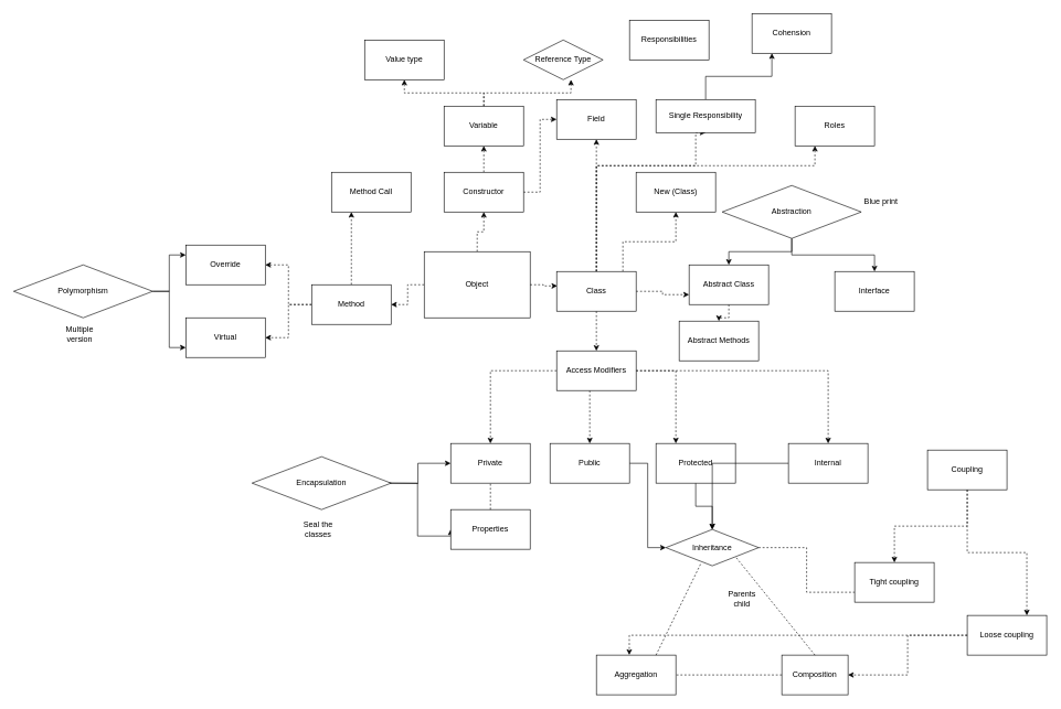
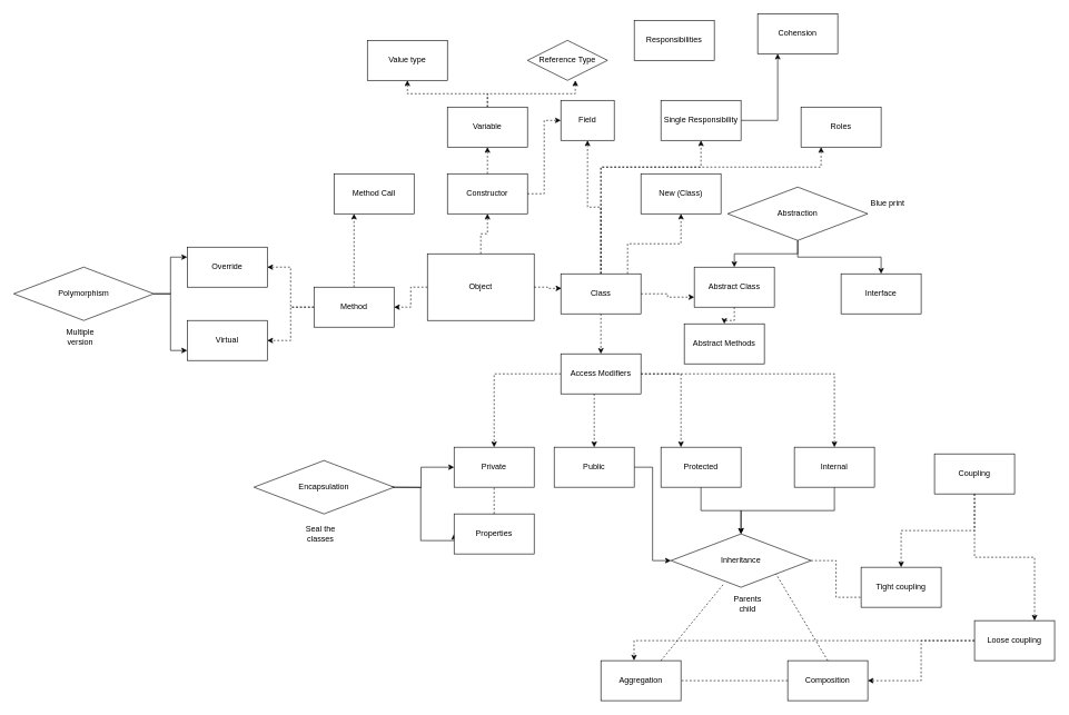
  <mxCell id="0" />
  <mxCell id="1" parent="0" />
  <mxCell id="2" style="edgeStyle=orthogonalEdgeStyle;rounded=0;orthogonalLoop=1;jettySize=auto;html=1;entryX=0;entryY=0.5;entryDx=0;entryDy=0;" parent="1" target="15" edge="1"><mxGeometry relative="1" as="geometry"><mxPoint x="580" y="730" as="sourcePoint" /></mxGeometry></mxCell>
  <mxCell id="3" style="edgeStyle=orthogonalEdgeStyle;rounded=0;orthogonalLoop=1;jettySize=auto;html=1;entryX=0;entryY=0.5;entryDx=0;entryDy=0;" parent="1" target="27" edge="1"><mxGeometry relative="1" as="geometry"><mxPoint x="580" y="730" as="sourcePoint" /><Array as="points"><mxPoint x="630" y="730" /><mxPoint x="630" y="810" /></Array></mxGeometry></mxCell>
  <mxCell id="4" style="edgeStyle=orthogonalEdgeStyle;rounded=0;orthogonalLoop=1;jettySize=auto;html=1;entryX=0.5;entryY=0;entryDx=0;entryDy=0;dashed=1;" parent="1" source="10" target="24" edge="1"><mxGeometry relative="1" as="geometry" /></mxCell>
  <mxCell id="5" style="edgeStyle=orthogonalEdgeStyle;rounded=0;orthogonalLoop=1;jettySize=auto;html=1;entryX=0;entryY=0.75;entryDx=0;entryDy=0;dashed=1;" parent="1" source="10" target="12" edge="1"><mxGeometry relative="1" as="geometry" /></mxCell>
  <mxCell id="6" style="edgeStyle=orthogonalEdgeStyle;rounded=0;orthogonalLoop=1;jettySize=auto;html=1;dashed=1;" parent="1" source="10" target="48" edge="1"><mxGeometry relative="1" as="geometry"><Array as="points"><mxPoint x="940" y="365" /><mxPoint x="1020" y="365" /></Array></mxGeometry></mxCell>
  <mxCell id="7" style="edgeStyle=orthogonalEdgeStyle;rounded=0;orthogonalLoop=1;jettySize=auto;html=1;dashed=1;" edge="1" parent="1" source="10" target="47"><mxGeometry relative="1" as="geometry" /></mxCell>
  <mxCell id="8" style="edgeStyle=orthogonalEdgeStyle;rounded=0;orthogonalLoop=1;jettySize=auto;html=1;entryX=0.5;entryY=1;entryDx=0;entryDy=0;dashed=1;" edge="1" parent="1" source="10" target="77"><mxGeometry relative="1" as="geometry"><mxPoint x="940" y="220" as="targetPoint" /><Array as="points"><mxPoint x="900" y="250" /><mxPoint x="1050" y="250" /></Array></mxGeometry></mxCell>
  <mxCell id="9" style="edgeStyle=orthogonalEdgeStyle;rounded=0;orthogonalLoop=1;jettySize=auto;html=1;dashed=1;" edge="1" parent="1" source="10"><mxGeometry relative="1" as="geometry"><mxPoint x="1230" y="220" as="targetPoint" /><Array as="points"><mxPoint x="900" y="250" /><mxPoint x="1230" y="250" /></Array></mxGeometry></mxCell>
  <mxCell id="10" value="Class" style="rounded=0;whiteSpace=wrap;html=1;" parent="1" vertex="1"><mxGeometry x="840" y="410" width="120" height="60" as="geometry" /></mxCell>
  <mxCell id="11" style="edgeStyle=orthogonalEdgeStyle;rounded=0;orthogonalLoop=1;jettySize=auto;html=1;entryX=0.5;entryY=0;entryDx=0;entryDy=0;dashed=1;" parent="1" source="12" target="14" edge="1"><mxGeometry relative="1" as="geometry" /></mxCell>
  <mxCell id="12" value="Abstract Class" style="rounded=0;whiteSpace=wrap;html=1;" parent="1" vertex="1"><mxGeometry x="1040" y="400" width="120" height="60" as="geometry" /></mxCell>
  <mxCell id="13" value="Interface" style="rounded=0;whiteSpace=wrap;html=1;" parent="1" vertex="1"><mxGeometry x="1260" y="410" width="120" height="60" as="geometry" /></mxCell>
  <mxCell id="14" value="Abstract Methods" style="rounded=0;whiteSpace=wrap;html=1;" parent="1" vertex="1"><mxGeometry x="1025" y="485" width="120" height="60" as="geometry" /></mxCell>
  <mxCell id="15" value="Private" style="rounded=0;whiteSpace=wrap;html=1;" parent="1" vertex="1"><mxGeometry x="680" y="670" width="120" height="60" as="geometry" /></mxCell>
  <mxCell id="16" style="edgeStyle=orthogonalEdgeStyle;rounded=0;orthogonalLoop=1;jettySize=auto;html=1;entryX=0;entryY=0.5;entryDx=0;entryDy=0;" parent="1" source="17" target="34" edge="1"><mxGeometry relative="1" as="geometry" /></mxCell>
  <mxCell id="17" value="Public" style="rounded=0;whiteSpace=wrap;html=1;" parent="1" vertex="1"><mxGeometry x="830" y="670" width="120" height="60" as="geometry" /></mxCell>
  <mxCell id="18" style="edgeStyle=orthogonalEdgeStyle;rounded=0;orthogonalLoop=1;jettySize=auto;html=1;" parent="1" source="19" target="34" edge="1"><mxGeometry relative="1" as="geometry" /></mxCell>
  <mxCell id="19" value="Protected" style="rounded=0;whiteSpace=wrap;html=1;" parent="1" vertex="1"><mxGeometry x="990" y="670" width="120" height="60" as="geometry" /></mxCell>
  <mxCell id="20" style="edgeStyle=orthogonalEdgeStyle;rounded=0;orthogonalLoop=1;jettySize=auto;html=1;dashed=1;" parent="1" source="24" target="15" edge="1"><mxGeometry relative="1" as="geometry" /></mxCell>
  <mxCell id="21" value="" style="edgeStyle=orthogonalEdgeStyle;rounded=0;orthogonalLoop=1;jettySize=auto;html=1;dashed=1;" parent="1" source="24" target="17" edge="1"><mxGeometry relative="1" as="geometry"><Array as="points"><mxPoint x="890" y="610" /><mxPoint x="890" y="610" /></Array></mxGeometry></mxCell>
  <mxCell id="22" style="edgeStyle=orthogonalEdgeStyle;rounded=0;orthogonalLoop=1;jettySize=auto;html=1;entryX=0.25;entryY=0;entryDx=0;entryDy=0;dashed=1;" parent="1" source="24" target="19" edge="1"><mxGeometry relative="1" as="geometry" /></mxCell>
  <mxCell id="23" style="edgeStyle=orthogonalEdgeStyle;rounded=0;orthogonalLoop=1;jettySize=auto;html=1;entryX=0.5;entryY=0;entryDx=0;entryDy=0;dashed=1;" parent="1" source="24" target="26" edge="1"><mxGeometry relative="1" as="geometry" /></mxCell>
  <mxCell id="24" value="Access Modifiers" style="rounded=0;whiteSpace=wrap;html=1;" parent="1" vertex="1"><mxGeometry x="840" y="530" width="120" height="60" as="geometry" /></mxCell>
  <mxCell id="25" style="edgeStyle=orthogonalEdgeStyle;rounded=0;orthogonalLoop=1;jettySize=auto;html=1;" parent="1" source="26" target="34" edge="1"><mxGeometry relative="1" as="geometry" /></mxCell>
  <mxCell id="26" value="Internal" style="rounded=0;whiteSpace=wrap;html=1;" parent="1" vertex="1"><mxGeometry x="1190" y="670" width="120" height="60" as="geometry" /></mxCell>
  <mxCell id="27" value="Properties" style="rounded=0;whiteSpace=wrap;html=1;" parent="1" vertex="1"><mxGeometry x="680" y="770" width="120" height="60" as="geometry" /></mxCell>
  <mxCell id="28" style="edgeStyle=orthogonalEdgeStyle;rounded=0;orthogonalLoop=1;jettySize=auto;html=1;entryX=0.5;entryY=0;entryDx=0;entryDy=0;" parent="1" source="30" target="12" edge="1"><mxGeometry relative="1" as="geometry" /></mxCell>
  <mxCell id="29" style="edgeStyle=orthogonalEdgeStyle;rounded=0;orthogonalLoop=1;jettySize=auto;html=1;entryX=0.5;entryY=0;entryDx=0;entryDy=0;" parent="1" source="30" target="13" edge="1"><mxGeometry relative="1" as="geometry" /></mxCell>
  <mxCell id="30" value="Abstraction" style="rhombus;whiteSpace=wrap;html=1;" parent="1" vertex="1"><mxGeometry x="1090" y="280" width="210" height="80" as="geometry" /></mxCell>
  <mxCell id="31" value="" style="endArrow=none;html=1;rounded=0;entryX=0.5;entryY=1;entryDx=0;entryDy=0;exitX=0.5;exitY=0;exitDx=0;exitDy=0;dashed=1;" parent="1" source="27" target="15" edge="1"><mxGeometry width="50" height="50" relative="1" as="geometry"><mxPoint x="910" y="760" as="sourcePoint" /><mxPoint x="960" y="710" as="targetPoint" /></mxGeometry></mxCell>
  <mxCell id="32" value="Encapsulation" style="rhombus;whiteSpace=wrap;html=1;" parent="1" vertex="1"><mxGeometry x="380" y="690" width="210" height="80" as="geometry" /></mxCell>
  <mxCell id="33" style="edgeStyle=orthogonalEdgeStyle;rounded=0;orthogonalLoop=1;jettySize=auto;html=1;entryX=0;entryY=0.75;entryDx=0;entryDy=0;dashed=1;endArrow=none;" edge="1" parent="1" source="34" target="73"><mxGeometry relative="1" as="geometry" /></mxCell>
- <mxCell id="34" value="Inheritance" style="rhombus;whiteSpace=wrap;html=1;" parent="1" vertex="1"><mxGeometry x="1005" y="800" width="140" height="55" as="geometry" /></mxCell>
+ <mxCell id="34" value="Inheritance" style="rhombus;whiteSpace=wrap;html=1;" parent="1" vertex="1"><mxGeometry x="1005" y="800" width="210" height="80" as="geometry" /></mxCell>
  <mxCell id="35" style="edgeStyle=orthogonalEdgeStyle;rounded=0;orthogonalLoop=1;jettySize=auto;html=1;entryX=0;entryY=0.25;entryDx=0;entryDy=0;" parent="1" source="37" target="50" edge="1"><mxGeometry relative="1" as="geometry" /></mxCell>
  <mxCell id="36" style="edgeStyle=orthogonalEdgeStyle;rounded=0;orthogonalLoop=1;jettySize=auto;html=1;entryX=0;entryY=0.75;entryDx=0;entryDy=0;" parent="1" source="37" target="51" edge="1"><mxGeometry relative="1" as="geometry" /></mxCell>
  <mxCell id="37" value="Polymorphism" style="rhombus;whiteSpace=wrap;html=1;" parent="1" vertex="1"><mxGeometry x="20" y="400" width="210" height="80" as="geometry" /></mxCell>
  <mxCell id="38" value="Aggregation" style="rounded=0;whiteSpace=wrap;html=1;" parent="1" vertex="1"><mxGeometry x="900" y="990" width="120" height="60" as="geometry" /></mxCell>
- <mxCell id="39" value="Composition" style="rounded=0;whiteSpace=wrap;html=1;" parent="1" vertex="1"><mxGeometry x="1180" y="990" width="100" height="60" as="geometry" /></mxCell>
+ <mxCell id="39" value="Composition" style="rounded=0;whiteSpace=wrap;html=1;" parent="1" vertex="1"><mxGeometry x="1180" y="990" width="120" height="60" as="geometry" /></mxCell>
  <mxCell id="40" style="edgeStyle=orthogonalEdgeStyle;rounded=0;orthogonalLoop=1;jettySize=auto;html=1;dashed=1;" parent="1" source="42" target="58" edge="1"><mxGeometry relative="1" as="geometry" /></mxCell>
  <mxCell id="41" style="edgeStyle=orthogonalEdgeStyle;rounded=0;orthogonalLoop=1;jettySize=auto;html=1;entryX=0;entryY=0.5;entryDx=0;entryDy=0;dashed=1;" edge="1" parent="1" source="42" target="47"><mxGeometry relative="1" as="geometry" /></mxCell>
  <mxCell id="42" value="Constructor" style="rounded=0;whiteSpace=wrap;html=1;" parent="1" vertex="1"><mxGeometry x="670" y="260" width="120" height="60" as="geometry" /></mxCell>
  <mxCell id="43" style="edgeStyle=orthogonalEdgeStyle;rounded=0;orthogonalLoop=1;jettySize=auto;html=1;entryX=1;entryY=0.5;entryDx=0;entryDy=0;dashed=1;" parent="1" source="46" target="51" edge="1"><mxGeometry relative="1" as="geometry" /></mxCell>
  <mxCell id="44" style="edgeStyle=orthogonalEdgeStyle;rounded=0;orthogonalLoop=1;jettySize=auto;html=1;entryX=1;entryY=0.5;entryDx=0;entryDy=0;dashed=1;" parent="1" source="46" target="50" edge="1"><mxGeometry relative="1" as="geometry" /></mxCell>
  <mxCell id="45" style="edgeStyle=orthogonalEdgeStyle;rounded=0;orthogonalLoop=1;jettySize=auto;html=1;entryX=0.25;entryY=1;entryDx=0;entryDy=0;dashed=1;" parent="1" source="46" target="49" edge="1"><mxGeometry relative="1" as="geometry" /></mxCell>
  <mxCell id="46" value="Method" style="rounded=0;whiteSpace=wrap;html=1;" parent="1" vertex="1"><mxGeometry x="470" y="430" width="120" height="60" as="geometry" /></mxCell>
- <mxCell id="47" value="Field" style="rounded=0;whiteSpace=wrap;html=1;" parent="1" vertex="1"><mxGeometry x="840" y="150" width="120" height="60" as="geometry" /></mxCell>
+ <mxCell id="47" value="Field" style="rounded=0;whiteSpace=wrap;html=1;" parent="1" vertex="1"><mxGeometry x="840" y="150" width="80" height="60" as="geometry" /></mxCell>
  <mxCell id="48" value="New (Class)" style="rounded=0;whiteSpace=wrap;html=1;" parent="1" vertex="1"><mxGeometry x="960" y="260" width="120" height="60" as="geometry" /></mxCell>
  <mxCell id="49" value="Method Call" style="rounded=0;whiteSpace=wrap;html=1;" parent="1" vertex="1"><mxGeometry x="500" y="260" width="120" height="60" as="geometry" /></mxCell>
  <mxCell id="50" value="Override" style="rounded=0;whiteSpace=wrap;html=1;" parent="1" vertex="1"><mxGeometry x="280" y="370" width="120" height="60" as="geometry" /></mxCell>
  <mxCell id="51" value="Virtual" style="rounded=0;whiteSpace=wrap;html=1;" parent="1" vertex="1"><mxGeometry x="280" y="480" width="120" height="60" as="geometry" /></mxCell>
  <mxCell id="52" style="edgeStyle=orthogonalEdgeStyle;rounded=0;orthogonalLoop=1;jettySize=auto;html=1;entryX=1;entryY=0.5;entryDx=0;entryDy=0;dashed=1;" parent="1" source="54" target="46" edge="1"><mxGeometry relative="1" as="geometry" /></mxCell>
  <mxCell id="53" style="edgeStyle=orthogonalEdgeStyle;rounded=0;orthogonalLoop=1;jettySize=auto;html=1;entryX=0.5;entryY=1;entryDx=0;entryDy=0;dashed=1;" parent="1" source="54" target="42" edge="1"><mxGeometry relative="1" as="geometry" /></mxCell>
  <mxCell id="54" value="Object" style="rounded=0;whiteSpace=wrap;html=1;" parent="1" vertex="1"><mxGeometry x="640" y="380" width="160" height="100" as="geometry" /></mxCell>
  <mxCell id="55" value="Value type" style="rounded=0;whiteSpace=wrap;html=1;" parent="1" vertex="1"><mxGeometry x="550" y="60" width="120" height="60" as="geometry" /></mxCell>
  <mxCell id="56" value="Reference Type" style="rhombus;whiteSpace=wrap;html=1;" parent="1" vertex="1"><mxGeometry y="60" width="120" height="60" as="geometry" x="790" /></mxCell>
  <mxCell id="57" style="edgeStyle=orthogonalEdgeStyle;rounded=0;orthogonalLoop=1;jettySize=auto;html=1;entryX=0.5;entryY=1;entryDx=0;entryDy=0;dashed=1;" parent="1" source="58" target="55" edge="1"><mxGeometry relative="1" as="geometry" /></mxCell>
  <mxCell id="58" value="Variable" style="rounded=0;whiteSpace=wrap;html=1;" parent="1" vertex="1"><mxGeometry x="670" y="160" width="120" height="60" as="geometry" /></mxCell>
  <mxCell id="59" value="" style="endArrow=none;html=1;rounded=0;entryX=0.378;entryY=0.932;entryDx=0;entryDy=0;exitX=0.75;exitY=0;exitDx=0;exitDy=0;dashed=1;entryPerimeter=0;" parent="1" source="38" target="34" edge="1"><mxGeometry width="50" height="50" relative="1" as="geometry"><mxPoint x="750" y="780" as="sourcePoint" /><mxPoint x="750" y="740" as="targetPoint" /></mxGeometry></mxCell>
  <mxCell id="60" value="" style="endArrow=none;html=1;rounded=0;entryX=1;entryY=1;entryDx=0;entryDy=0;exitX=0.5;exitY=0;exitDx=0;exitDy=0;dashed=1;" parent="1" source="39" target="34" edge="1"><mxGeometry width="50" height="50" relative="1" as="geometry"><mxPoint x="1000" y="1010" as="sourcePoint" /><mxPoint x="1094" y="885" as="targetPoint" /></mxGeometry></mxCell>
  <mxCell id="61" value="" style="endArrow=none;html=1;rounded=0;entryX=1;entryY=0.5;entryDx=0;entryDy=0;exitX=0;exitY=0.5;exitDx=0;exitDy=0;dashed=1;" parent="1" source="39" target="38" edge="1"><mxGeometry width="50" height="50" relative="1" as="geometry"><mxPoint x="1250" y="1000" as="sourcePoint" /><mxPoint x="1173" y="870" as="targetPoint" /></mxGeometry></mxCell>
  <mxCell id="62" style="edgeStyle=orthogonalEdgeStyle;rounded=0;orthogonalLoop=1;jettySize=auto;html=1;entryX=0.597;entryY=1.001;entryDx=0;entryDy=0;entryPerimeter=0;dashed=1;" parent="1" source="58" target="56" edge="1"><mxGeometry relative="1" as="geometry" /></mxCell>
  <mxCell id="63" value="Seal the classes" style="text;html=1;strokeColor=none;fillColor=none;align=center;verticalAlign=middle;whiteSpace=wrap;rounded=0;" parent="1" vertex="1"><mxGeometry x="450" y="785" width="60" height="30" as="geometry" /></mxCell>
  <mxCell id="64" style="edgeStyle=orthogonalEdgeStyle;rounded=0;orthogonalLoop=1;jettySize=auto;html=1;entryX=0.007;entryY=0.364;entryDx=0;entryDy=0;entryPerimeter=0;dashed=1;" parent="1" source="54" target="10" edge="1"><mxGeometry relative="1" as="geometry" /></mxCell>
  <mxCell id="65" value="Multiple version" style="text;html=1;strokeColor=none;fillColor=none;align=center;verticalAlign=middle;whiteSpace=wrap;rounded=0;" parent="1" vertex="1"><mxGeometry x="90" y="490" width="60" height="30" as="geometry" /></mxCell>
  <mxCell id="66" value="Parents child" style="text;html=1;strokeColor=none;fillColor=none;align=center;verticalAlign=middle;whiteSpace=wrap;rounded=0;" parent="1" vertex="1"><mxGeometry x="1090" y="890" width="60" height="30" as="geometry" /></mxCell>
  <mxCell id="67" value="Blue print" style="text;html=1;strokeColor=none;fillColor=none;align=center;verticalAlign=middle;whiteSpace=wrap;rounded=0;" parent="1" vertex="1"><mxGeometry x="1300" y="290" width="60" height="30" as="geometry" /></mxCell>
  <mxCell id="68" style="edgeStyle=orthogonalEdgeStyle;rounded=0;orthogonalLoop=1;jettySize=auto;html=1;entryX=0.5;entryY=0;entryDx=0;entryDy=0;dashed=1;" edge="1" parent="1" source="70" target="73"><mxGeometry relative="1" as="geometry" /></mxCell>
  <mxCell id="69" style="edgeStyle=orthogonalEdgeStyle;rounded=0;orthogonalLoop=1;jettySize=auto;html=1;entryX=0.75;entryY=0;entryDx=0;entryDy=0;dashed=1;" edge="1" parent="1" source="70" target="72"><mxGeometry relative="1" as="geometry" /></mxCell>
  <mxCell id="70" value="Coupling" style="rounded=0;whiteSpace=wrap;html=1;" vertex="1" parent="1"><mxGeometry x="1400" y="680" width="120" height="60" as="geometry" /></mxCell>
  <mxCell id="71" style="edgeStyle=orthogonalEdgeStyle;rounded=0;orthogonalLoop=1;jettySize=auto;html=1;dashed=1;" edge="1" parent="1" source="72" target="39"><mxGeometry relative="1" as="geometry" /></mxCell>
  <mxCell id="72" value="Loose coupling" style="rounded=0;whiteSpace=wrap;html=1;" vertex="1" parent="1"><mxGeometry x="1460" y="930" width="120" height="60" as="geometry" /></mxCell>
  <mxCell id="73" value="Tight coupling" style="rounded=0;whiteSpace=wrap;html=1;" vertex="1" parent="1"><mxGeometry x="1290" y="850" width="120" height="60" as="geometry" /></mxCell>
  <mxCell id="74" style="edgeStyle=orthogonalEdgeStyle;rounded=0;orthogonalLoop=1;jettySize=auto;html=1;entryX=0.414;entryY=-0.004;entryDx=0;entryDy=0;entryPerimeter=0;dashed=1;" edge="1" parent="1" source="72" target="38"><mxGeometry relative="1" as="geometry" /></mxCell>
  <mxCell id="75" value="Responsibilities" style="rounded=0;whiteSpace=wrap;html=1;" vertex="1" parent="1"><mxGeometry x="950" y="30" width="120" height="60" as="geometry" /></mxCell>
  <mxCell id="76" style="edgeStyle=orthogonalEdgeStyle;rounded=0;orthogonalLoop=1;jettySize=auto;html=1;entryX=0.25;entryY=1;entryDx=0;entryDy=0;" edge="1" parent="1" source="77" target="79"><mxGeometry relative="1" as="geometry" /></mxCell>
- <mxCell id="77" value="Single Responsibility" style="rounded=0;whiteSpace=wrap;html=1;" vertex="1" parent="1"><mxGeometry x="990" y="150" width="150" height="50" as="geometry" /></mxCell>
+ <mxCell id="77" value="Single Responsibility" style="rounded=0;whiteSpace=wrap;html=1;" vertex="1" parent="1"><mxGeometry x="990" y="150" width="120" height="60" as="geometry" /></mxCell>
  <mxCell id="78" value="Roles" style="rounded=0;whiteSpace=wrap;html=1;" vertex="1" parent="1"><mxGeometry x="1200" y="160" width="120" height="60" as="geometry" /></mxCell>
  <mxCell id="79" value="Cohension" style="rounded=0;whiteSpace=wrap;html=1;" vertex="1" parent="1"><mxGeometry x="1135" width="120" height="60" as="geometry" y="20" /></mxCell>
